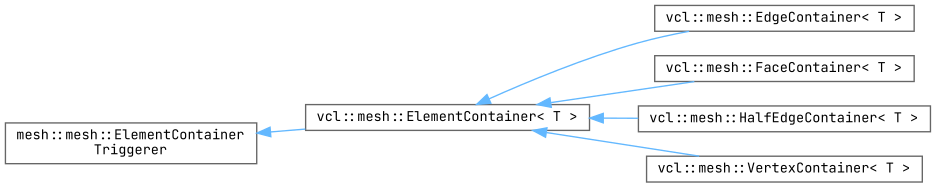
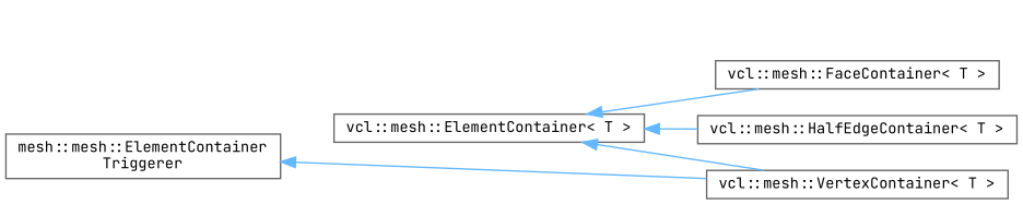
  digraph {
    fontname="JetBrains Mono"
    rankdir=LR
    node [color=grey40 fillcolor=white fontname="JetBrains Mono" fontsize=10 shape=box style=filled]
    edge [color=steelblue1 dir=back fontname="JetBrains Mono" fontsize=10 labelfontname=Helvetica labelfontsize=10 style=solid]
    n1 [height=0.2 label="mesh::mesh::ElementContainer\lTriggerer" width=0.4]
    n2 [height=0.2 label="vcl::mesh::ElementContainer\< T \>" width=0.4]
-   n3 [height=0.2 label="vcl::mesh::EdgeContainer\< T \>" width=0.4]
    n4 [height=0.2 label="vcl::mesh::FaceContainer\< T \>" width=0.4]
    n5 [height=0.2 label="vcl::mesh::HalfEdgeContainer\< T \>" width=0.4]
    n6 [height=0.2 label="vcl::mesh::VertexContainer\< T \>" width=0.4]
-   n1 -> n2
-   n2 -> n3
+   n1 -> n6
    n2 -> n4
    n2 -> n5
    n2 -> n6
  }
